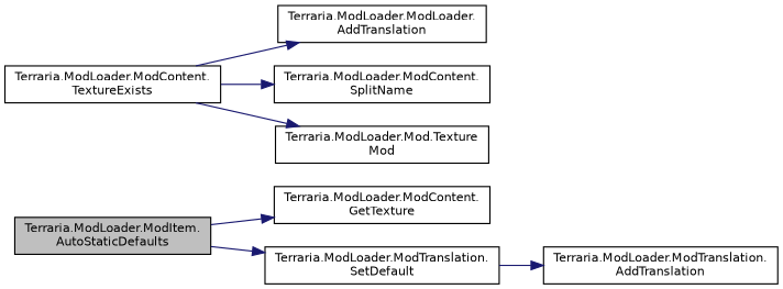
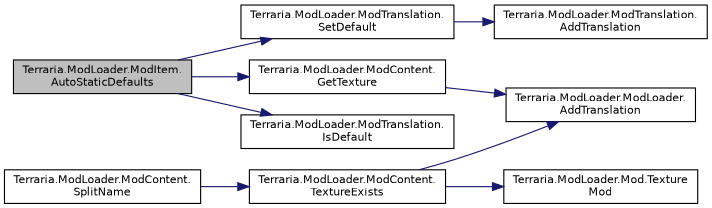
  digraph {
    rankdir=LR
    node [color=black fillcolor=white fontname=Helvetica fontsize=10 shape=record style=filled]
    edge [color=midnightblue fontname=Helvetica fontsize=10 labelfontname=Helvetica labelfontsize=10 style=solid]
    n1 [fillcolor=grey75 fontcolor=black height=0.2 label="Terraria.ModLoader.ModItem.\lAutoStaticDefaults" width=0.4]
    n2 [height=0.2 label="Terraria.ModLoader.ModContent.\lGetTexture" width=0.4]
+   n3 [height=0.2 label="Terraria.ModLoader.ModTranslation.\lIsDefault" width=0.4]
    n4 [height=0.2 label="Terraria.ModLoader.ModTranslation.\lSetDefault" width=0.4]
    n5 [height=0.2 label="Terraria.ModLoader.ModLoader.\lAddTranslation" width=0.4]
    n6 [height=0.2 label="Terraria.ModLoader.ModTranslation.\lAddTranslation" width=0.4]
    n7 [height=0.2 label="Terraria.ModLoader.ModContent.\lTextureExists" width=0.4]
    n8 [height=0.2 label="Terraria.ModLoader.ModContent.\lSplitName" width=0.4]
    n9 [height=0.2 label="Terraria.ModLoader.Mod.Texture\lMod" width=0.4]
    n1 -> n2
+   n1 -> n3
    n1 -> n4
+   n2 -> n5
    n4 -> n6
    n7 -> n5
-   n7 -> n8
+   n8 -> n7
    n7 -> n9
  }
